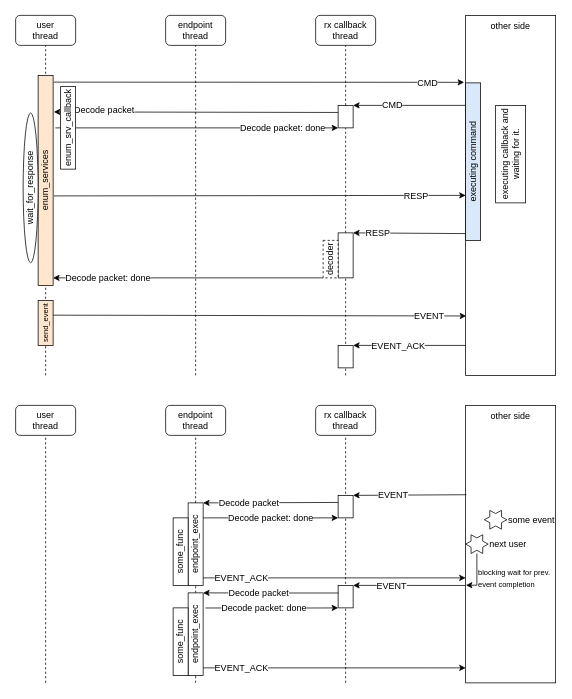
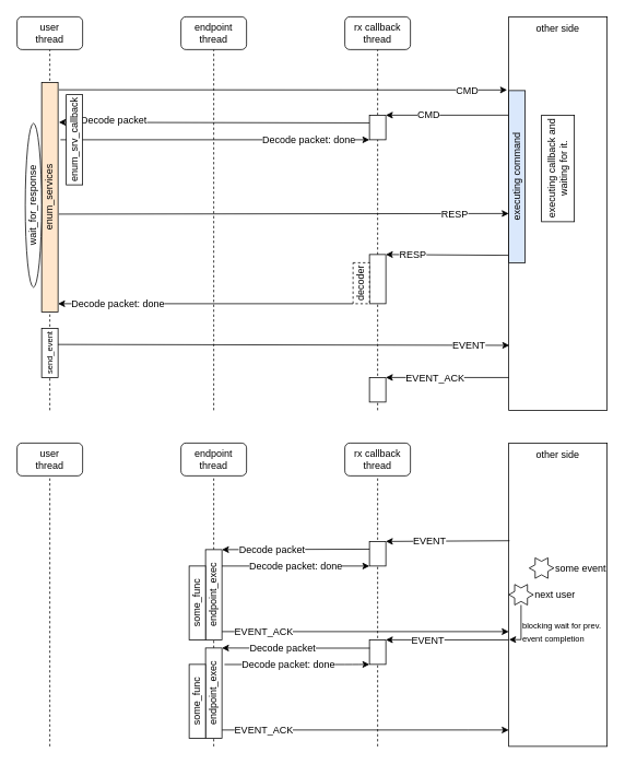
  <mxCell id="0" />
  <mxCell id="1" parent="0" />
  <mxCell id="2" value="user&lt;br&gt;thread" style="rounded=1;whiteSpace=wrap;html=1;" parent="1" vertex="1"><mxGeometry x="20" y="20" width="80" height="40" as="geometry" /></mxCell>
  <mxCell id="3" value="endpoint&lt;br&gt;thread" style="rounded=1;whiteSpace=wrap;html=1;" parent="1" vertex="1"><mxGeometry x="220" y="20" width="80" height="40" as="geometry" /></mxCell>
  <mxCell id="4" value="rx callback&lt;br&gt;thread" style="rounded=1;whiteSpace=wrap;html=1;" parent="1" vertex="1"><mxGeometry x="420" y="20" width="80" height="40" as="geometry" /></mxCell>
  <mxCell id="5" style="edgeStyle=none;rounded=0;orthogonalLoop=1;jettySize=auto;html=1;entryX=1;entryY=0;entryDx=0;entryDy=0;exitX=0.012;exitY=0.627;exitDx=0;exitDy=0;exitPerimeter=0;" parent="1" target="26" edge="1"><mxGeometry relative="1" as="geometry"><mxPoint x="621.44" y="310.96" as="sourcePoint" /></mxGeometry></mxCell>
  <mxCell id="6" value="RESP" style="text;html=1;align=center;verticalAlign=middle;resizable=0;points=[];labelBackgroundColor=#ffffff;" parent="5" vertex="1" connectable="0"><mxGeometry x="0.572" relative="1" as="geometry"><mxPoint as="offset" /></mxGeometry></mxCell>
  <mxCell id="7" value="other side" style="rounded=0;whiteSpace=wrap;html=1;verticalAlign=top;" parent="1" vertex="1"><mxGeometry x="620" y="20" width="120" height="480" as="geometry" /></mxCell>
  <mxCell id="8" value="" style="endArrow=none;dashed=1;html=1;entryX=0.5;entryY=1;entryDx=0;entryDy=0;" parent="1" target="2" edge="1"><mxGeometry width="50" height="50" relative="1" as="geometry"><mxPoint x="60" y="500" as="sourcePoint" /><mxPoint x="420" y="180" as="targetPoint" /></mxGeometry></mxCell>
  <mxCell id="9" value="" style="endArrow=none;dashed=1;html=1;entryX=0.5;entryY=1;entryDx=0;entryDy=0;" parent="1" target="3" edge="1"><mxGeometry width="50" height="50" relative="1" as="geometry"><mxPoint x="260" y="500" as="sourcePoint" /><mxPoint x="520" y="160" as="targetPoint" /></mxGeometry></mxCell>
  <mxCell id="10" value="" style="endArrow=none;dashed=1;html=1;entryX=0.5;entryY=1;entryDx=0;entryDy=0;" parent="1" source="18" target="4" edge="1"><mxGeometry width="50" height="50" relative="1" as="geometry"><mxPoint x="459.66" y="784.138" as="sourcePoint" /><mxPoint x="460" y="100" as="targetPoint" /></mxGeometry></mxCell>
  <mxCell id="11" style="rounded=0;orthogonalLoop=1;jettySize=auto;html=1;entryX=0;entryY=0.5;entryDx=0;entryDy=0;exitX=1.05;exitY=0.574;exitDx=0;exitDy=0;exitPerimeter=0;" parent="1" target="7" edge="1" source="13"><mxGeometry relative="1" as="geometry"><mxPoint x="620" y="294" as="targetPoint" /><mxPoint x="70" y="294" as="sourcePoint" /></mxGeometry></mxCell>
  <mxCell id="12" value="RESP" style="text;html=1;align=center;verticalAlign=middle;resizable=0;points=[];labelBackgroundColor=#ffffff;" parent="11" vertex="1" connectable="0"><mxGeometry x="0.759" relative="1" as="geometry"><mxPoint as="offset" /></mxGeometry></mxCell>
  <mxCell id="13" value="enum_services" style="rounded=0;whiteSpace=wrap;html=1;horizontal=0;fillColor=#ffe6cc;" parent="1" vertex="1"><mxGeometry x="50" y="100" width="20" height="280" as="geometry" /></mxCell>
  <mxCell id="14" value="" style="endArrow=classic;html=1;entryX=-0.017;entryY=0.186;entryDx=0;entryDy=0;entryPerimeter=0;" parent="1" target="7" edge="1"><mxGeometry width="50" height="50" relative="1" as="geometry"><mxPoint x="71" y="109" as="sourcePoint" /><mxPoint x="560" y="115" as="targetPoint" /></mxGeometry></mxCell>
  <mxCell id="15" value="CMD" style="text;html=1;align=center;verticalAlign=middle;resizable=0;points=[];labelBackgroundColor=#ffffff;" parent="14" vertex="1" connectable="0"><mxGeometry x="0.955" relative="1" as="geometry"><mxPoint x="-37.61" as="offset" /></mxGeometry></mxCell>
  <mxCell id="16" value="" style="endArrow=classic;html=1;entryX=1;entryY=0;entryDx=0;entryDy=0;exitX=0;exitY=0.25;exitDx=0;exitDy=0;" parent="1" source="7" target="18" edge="1"><mxGeometry width="50" height="50" relative="1" as="geometry"><mxPoint x="618" y="78" as="sourcePoint" /><mxPoint x="590" y="150" as="targetPoint" /></mxGeometry></mxCell>
  <mxCell id="17" value="CMD" style="text;html=1;align=center;verticalAlign=middle;resizable=0;points=[];labelBackgroundColor=#ffffff;" parent="16" vertex="1" connectable="0"><mxGeometry x="-0.31" y="2" relative="1" as="geometry"><mxPoint x="-46.92" y="-2.05" as="offset" /></mxGeometry></mxCell>
  <mxCell id="18" value="" style="rounded=0;whiteSpace=wrap;html=1;" parent="1" vertex="1"><mxGeometry x="450" y="140" width="20" height="30" as="geometry" /></mxCell>
  <mxCell id="19" value="" style="endArrow=none;dashed=1;html=1;entryX=0.5;entryY=1;entryDx=0;entryDy=0;" parent="1" source="26" target="18" edge="1"><mxGeometry width="50" height="50" relative="1" as="geometry"><mxPoint x="459.66" y="784.138" as="sourcePoint" /><mxPoint x="460" y="60" as="targetPoint" /></mxGeometry></mxCell>
  <mxCell id="20" value="" style="endArrow=classic;html=1;exitX=-0.003;exitY=0.315;exitDx=0;exitDy=0;exitPerimeter=0;entryX=1.05;entryY=0.174;entryDx=0;entryDy=0;entryPerimeter=0;" parent="1" source="18" target="13" edge="1"><mxGeometry width="50" height="50" relative="1" as="geometry"><mxPoint x="410" y="150" as="sourcePoint" /><mxPoint x="200" y="149" as="targetPoint" /></mxGeometry></mxCell>
  <mxCell id="21" value="Decode packet" style="text;html=1;align=center;verticalAlign=middle;resizable=0;points=[];labelBackgroundColor=#ffffff;" parent="20" vertex="1" connectable="0"><mxGeometry x="0.645" y="-2" relative="1" as="geometry"><mxPoint as="offset" /></mxGeometry></mxCell>
  <mxCell id="22" value="wait_for_response" style="ellipse;whiteSpace=wrap;html=1;horizontal=0;" parent="1" vertex="1"><mxGeometry x="30" y="150" width="20" height="200" as="geometry" /></mxCell>
  <mxCell id="23" value="" style="endArrow=classic;html=1;entryX=0;entryY=1;entryDx=0;entryDy=0;" parent="1" target="18" edge="1"><mxGeometry width="50" height="50" relative="1" as="geometry"><mxPoint x="73" y="170" as="sourcePoint" /><mxPoint x="449" y="460" as="targetPoint" /></mxGeometry></mxCell>
  <mxCell id="24" value="Decode packet: done" style="text;html=1;align=center;verticalAlign=middle;resizable=0;points=[];labelBackgroundColor=#ffffff;" parent="23" vertex="1" connectable="0"><mxGeometry x="0.601" y="1" relative="1" as="geometry"><mxPoint as="offset" /></mxGeometry></mxCell>
  <mxCell id="25" value="enum_srv_callback" style="rounded=0;whiteSpace=wrap;html=1;horizontal=0;" parent="1" vertex="1"><mxGeometry x="80" y="115" width="20" height="110" as="geometry" /></mxCell>
  <mxCell id="26" value="" style="rounded=0;whiteSpace=wrap;html=1;" parent="1" vertex="1"><mxGeometry x="450" y="310" width="20" height="60" as="geometry" /></mxCell>
  <mxCell id="27" value="" style="endArrow=none;dashed=1;html=1;entryX=0.5;entryY=1;entryDx=0;entryDy=0;" parent="1" target="26" edge="1"><mxGeometry width="50" height="50" relative="1" as="geometry"><mxPoint x="460" y="500" as="sourcePoint" /><mxPoint x="460" y="170" as="targetPoint" /></mxGeometry></mxCell>
  <mxCell id="28" value="" style="endArrow=classic;html=1;exitX=0;exitY=1;exitDx=0;exitDy=0;" parent="1" edge="1" source="69"><mxGeometry width="50" height="50" relative="1" as="geometry"><mxPoint x="70" y="340" as="sourcePoint" /><mxPoint x="70" y="370" as="targetPoint" /></mxGeometry></mxCell>
  <mxCell id="29" value="Decode packet: done" style="text;html=1;align=center;verticalAlign=middle;resizable=0;points=[];labelBackgroundColor=#ffffff;" parent="28" vertex="1" connectable="0"><mxGeometry x="0.601" y="1" relative="1" as="geometry"><mxPoint y="-1" as="offset" /></mxGeometry></mxCell>
  <mxCell id="30" value="user&lt;br&gt;thread" style="rounded=1;whiteSpace=wrap;html=1;" parent="1" vertex="1"><mxGeometry x="20" y="540" width="80" height="40" as="geometry" /></mxCell>
  <mxCell id="31" value="endpoint&lt;br&gt;thread" style="rounded=1;whiteSpace=wrap;html=1;" parent="1" vertex="1"><mxGeometry x="220" y="540" width="80" height="40" as="geometry" /></mxCell>
  <mxCell id="32" value="rx callback&lt;br&gt;thread" style="rounded=1;whiteSpace=wrap;html=1;" parent="1" vertex="1"><mxGeometry x="420" y="540" width="80" height="40" as="geometry" /></mxCell>
  <mxCell id="33" value="other side" style="rounded=0;whiteSpace=wrap;html=1;verticalAlign=top;" parent="1" vertex="1"><mxGeometry x="620" y="540" width="120" height="370" as="geometry" /></mxCell>
  <mxCell id="34" value="" style="endArrow=none;dashed=1;html=1;entryX=0.5;entryY=1;entryDx=0;entryDy=0;" parent="1" target="30" edge="1"><mxGeometry width="50" height="50" relative="1" as="geometry"><mxPoint x="60" y="910" as="sourcePoint" /><mxPoint x="420" y="700" as="targetPoint" /></mxGeometry></mxCell>
  <mxCell id="35" value="" style="endArrow=none;dashed=1;html=1;entryX=0.5;entryY=1;entryDx=0;entryDy=0;" parent="1" target="31" edge="1"><mxGeometry width="50" height="50" relative="1" as="geometry"><mxPoint x="260" y="910" as="sourcePoint" /><mxPoint x="520" y="680" as="targetPoint" /></mxGeometry></mxCell>
  <mxCell id="36" value="" style="endArrow=none;dashed=1;html=1;entryX=0.5;entryY=1;entryDx=0;entryDy=0;" parent="1" target="32" edge="1"><mxGeometry width="50" height="50" relative="1" as="geometry"><mxPoint x="460" y="910" as="sourcePoint" /><mxPoint x="460" y="620" as="targetPoint" /></mxGeometry></mxCell>
  <mxCell id="37" style="edgeStyle=elbowEdgeStyle;rounded=0;orthogonalLoop=1;jettySize=auto;html=1;" parent="1" source="39" target="33" edge="1"><mxGeometry relative="1" as="geometry"><Array as="points"><mxPoint x="350" y="770" /></Array></mxGeometry></mxCell>
  <mxCell id="38" value="EVENT_ACK" style="text;html=1;align=center;verticalAlign=middle;resizable=0;points=[];labelBackgroundColor=#ffffff;" parent="37" vertex="1" connectable="0"><mxGeometry x="-0.543" y="49" relative="1" as="geometry"><mxPoint x="-30" y="49.43" as="offset" /></mxGeometry></mxCell>
  <mxCell id="39" value="endpoint_exec" style="rounded=0;whiteSpace=wrap;html=1;horizontal=0;" parent="1" vertex="1"><mxGeometry x="250" y="670" width="20" height="110" as="geometry" /></mxCell>
  <mxCell id="40" value="" style="endArrow=classic;html=1;entryX=1;entryY=0;entryDx=0;entryDy=0;exitX=0.008;exitY=0.322;exitDx=0;exitDy=0;exitPerimeter=0;" parent="1" source="33" target="42" edge="1"><mxGeometry width="50" height="50" relative="1" as="geometry"><mxPoint x="618" y="598" as="sourcePoint" /><mxPoint x="590" y="670" as="targetPoint" /></mxGeometry></mxCell>
  <mxCell id="41" value="EVENT" style="text;html=1;align=center;verticalAlign=middle;resizable=0;points=[];labelBackgroundColor=#ffffff;" parent="40" vertex="1" connectable="0"><mxGeometry x="-0.31" y="2" relative="1" as="geometry"><mxPoint x="-46.92" y="-2.05" as="offset" /></mxGeometry></mxCell>
  <mxCell id="42" value="" style="rounded=0;whiteSpace=wrap;html=1;" parent="1" vertex="1"><mxGeometry x="450" y="660" width="20" height="30" as="geometry" /></mxCell>
  <mxCell id="43" value="" style="endArrow=classic;html=1;exitX=-0.003;exitY=0.315;exitDx=0;exitDy=0;exitPerimeter=0;entryX=1;entryY=0;entryDx=0;entryDy=0;" parent="1" source="42" target="39" edge="1"><mxGeometry width="50" height="50" relative="1" as="geometry"><mxPoint x="410" y="670" as="sourcePoint" /><mxPoint x="280" y="671" as="targetPoint" /></mxGeometry></mxCell>
  <mxCell id="44" value="Decode packet" style="text;html=1;align=center;verticalAlign=middle;resizable=0;points=[];labelBackgroundColor=#ffffff;" parent="43" vertex="1" connectable="0"><mxGeometry x="0.645" y="-2" relative="1" as="geometry"><mxPoint x="28.35" y="1.31" as="offset" /></mxGeometry></mxCell>
  <mxCell id="45" value="" style="endArrow=classic;html=1;entryX=0;entryY=1;entryDx=0;entryDy=0;" parent="1" target="42" edge="1"><mxGeometry width="50" height="50" relative="1" as="geometry"><mxPoint x="270" y="690" as="sourcePoint" /><mxPoint x="449" y="980" as="targetPoint" /></mxGeometry></mxCell>
  <mxCell id="46" value="Decode packet: done" style="text;html=1;align=center;verticalAlign=middle;resizable=0;points=[];labelBackgroundColor=#ffffff;" parent="45" vertex="1" connectable="0"><mxGeometry x="0.601" y="1" relative="1" as="geometry"><mxPoint x="-54.14" y="1" as="offset" /></mxGeometry></mxCell>
  <mxCell id="47" value="" style="endArrow=classic;html=1;entryX=1;entryY=0;entryDx=0;entryDy=0;exitX=-0.004;exitY=0.649;exitDx=0;exitDy=0;exitPerimeter=0;" parent="1" target="49" edge="1" source="33"><mxGeometry width="50" height="50" relative="1" as="geometry"><mxPoint x="620.96" y="730" as="sourcePoint" /><mxPoint x="590" y="740.86" as="targetPoint" /></mxGeometry></mxCell>
  <mxCell id="48" value="EVENT" style="text;html=1;align=center;verticalAlign=middle;resizable=0;points=[];labelBackgroundColor=#ffffff;" parent="47" vertex="1" connectable="0"><mxGeometry x="-0.31" y="2" relative="1" as="geometry"><mxPoint x="-46.92" y="-2.05" as="offset" /></mxGeometry></mxCell>
  <mxCell id="49" value="" style="rounded=0;whiteSpace=wrap;html=1;" parent="1" vertex="1"><mxGeometry x="450" y="780" width="20" height="30" as="geometry" /></mxCell>
  <mxCell id="50" value="" style="endArrow=classic;html=1;exitX=0.019;exitY=0.339;exitDx=0;exitDy=0;entryX=1;entryY=0;entryDx=0;entryDy=0;edgeStyle=elbowEdgeStyle;exitPerimeter=0;" parent="1" source="49" target="57" edge="1"><mxGeometry width="50" height="50" relative="1" as="geometry"><mxPoint x="410" y="740.86" as="sourcePoint" /><mxPoint x="270" y="740.86" as="targetPoint" /><Array as="points"><mxPoint x="360" y="783" /></Array></mxGeometry></mxCell>
  <mxCell id="51" value="Decode packet" style="text;html=1;align=center;verticalAlign=middle;resizable=0;points=[];labelBackgroundColor=#ffffff;" parent="50" vertex="1" connectable="0"><mxGeometry x="0.645" y="-2" relative="1" as="geometry"><mxPoint x="41.71" y="2" as="offset" /></mxGeometry></mxCell>
  <mxCell id="52" value="" style="endArrow=classic;html=1;entryX=0;entryY=1;entryDx=0;entryDy=0;exitX=1.157;exitY=0.183;exitDx=0;exitDy=0;exitPerimeter=0;edgeStyle=elbowEdgeStyle;" parent="1" source="57" target="49" edge="1"><mxGeometry width="50" height="50" relative="1" as="geometry"><mxPoint x="270" y="760.86" as="sourcePoint" /><mxPoint x="449" y="1050.86" as="targetPoint" /><Array as="points"><mxPoint x="430" y="790" /></Array></mxGeometry></mxCell>
  <mxCell id="53" value="Decode packet: done" style="text;html=1;align=center;verticalAlign=middle;resizable=0;points=[];labelBackgroundColor=#ffffff;" parent="52" vertex="1" connectable="0"><mxGeometry x="0.601" y="1" relative="1" as="geometry"><mxPoint x="-64.52" y="0.87" as="offset" /></mxGeometry></mxCell>
  <mxCell id="54" value="some_func" style="rounded=0;whiteSpace=wrap;html=1;horizontal=0;" parent="1" vertex="1"><mxGeometry x="230" y="690" width="20" height="90" as="geometry" /></mxCell>
  <mxCell id="55" style="edgeStyle=elbowEdgeStyle;rounded=0;orthogonalLoop=1;jettySize=auto;html=1;" parent="1" source="57" target="33" edge="1"><mxGeometry relative="1" as="geometry"><Array as="points"><mxPoint x="570" y="890" /></Array></mxGeometry></mxCell>
  <mxCell id="56" value="EVENT_ACK" style="text;html=1;align=center;verticalAlign=middle;resizable=0;points=[];labelBackgroundColor=#ffffff;" parent="55" vertex="1" connectable="0"><mxGeometry x="0.714" y="254" relative="1" as="geometry"><mxPoint x="-250" y="254" as="offset" /></mxGeometry></mxCell>
  <mxCell id="57" value="endpoint_exec" style="rounded=0;whiteSpace=wrap;html=1;horizontal=0;" parent="1" vertex="1"><mxGeometry x="250" y="790" width="20" height="110" as="geometry" /></mxCell>
  <mxCell id="58" value="some_func" style="rounded=0;whiteSpace=wrap;html=1;horizontal=0;" parent="1" vertex="1"><mxGeometry x="230" y="810" width="20" height="90" as="geometry" /></mxCell>
  <mxCell id="59" value="some event" style="verticalLabelPosition=middle;verticalAlign=middle;html=1;shape=mxgraph.basic.6_point_star;labelPosition=right;align=left;" vertex="1" parent="1"><mxGeometry x="645" y="680" width="30" height="25" as="geometry" /></mxCell>
  <mxCell id="60" style="edgeStyle=orthogonalEdgeStyle;rounded=0;orthogonalLoop=1;jettySize=auto;html=1;entryX=0.003;entryY=0.648;entryDx=0;entryDy=0;entryPerimeter=0;" edge="1" parent="1" source="62" target="33"><mxGeometry relative="1" as="geometry"><Array as="points"><mxPoint x="635" y="780" /></Array></mxGeometry></mxCell>
  <mxCell id="61" value="&lt;font style=&quot;font-size: 10px&quot;&gt;blocking wait for prev.&lt;br&gt;event completion&amp;nbsp;&lt;/font&gt;" style="text;html=1;align=left;verticalAlign=middle;resizable=0;points=[];labelBackgroundColor=#ffffff;" vertex="1" connectable="0" parent="60"><mxGeometry x="-0.541" relative="1" as="geometry"><mxPoint y="19.36" as="offset" /></mxGeometry></mxCell>
  <mxCell id="62" value="next user" style="verticalLabelPosition=middle;verticalAlign=middle;html=1;shape=mxgraph.basic.6_point_star;labelPosition=right;align=left;" vertex="1" parent="1"><mxGeometry x="620" y="712.5" width="30" height="25" as="geometry" /></mxCell>
- <mxCell id="63" value="&lt;font style=&quot;font-size: 10px&quot;&gt;send_event&lt;/font&gt;" style="rounded=0;whiteSpace=wrap;html=1;horizontal=0;fillColor=#ffe6cc;" vertex="1" parent="1"><mxGeometry x="50" y="400" width="20" height="60" as="geometry" /></mxCell>
+ <mxCell id="63" value="&lt;font style=&quot;font-size: 10px&quot;&gt;send_event&lt;/font&gt;" style="rounded=0;whiteSpace=wrap;html=1;horizontal=0;" vertex="1" parent="1"><mxGeometry x="50" y="400" width="20" height="60" as="geometry" /></mxCell>
  <mxCell id="64" value="" style="endArrow=classic;html=1;exitX=1.053;exitY=0.048;exitDx=0;exitDy=0;exitPerimeter=0;entryX=0.006;entryY=0.835;entryDx=0;entryDy=0;entryPerimeter=0;" edge="1" parent="1" target="7"><mxGeometry width="50" height="50" relative="1" as="geometry"><mxPoint x="70" y="419.71" as="sourcePoint" /><mxPoint x="618.94" y="419.73" as="targetPoint" /></mxGeometry></mxCell>
  <mxCell id="65" value="EVENT" style="text;html=1;align=center;verticalAlign=middle;resizable=0;points=[];labelBackgroundColor=#ffffff;" vertex="1" connectable="0" parent="64"><mxGeometry x="0.955" relative="1" as="geometry"><mxPoint x="-37.61" as="offset" /></mxGeometry></mxCell>
  <mxCell id="66" style="edgeStyle=none;rounded=0;orthogonalLoop=1;jettySize=auto;html=1;entryX=1;entryY=0;entryDx=0;entryDy=0;exitX=0;exitY=0.811;exitDx=0;exitDy=0;exitPerimeter=0;" edge="1" parent="1" target="68"><mxGeometry relative="1" as="geometry"><mxPoint x="620" y="460.07" as="sourcePoint" /></mxGeometry></mxCell>
  <mxCell id="67" value="EVENT_ACK" style="text;html=1;align=center;verticalAlign=middle;resizable=0;points=[];labelBackgroundColor=#ffffff;" vertex="1" connectable="0" parent="66"><mxGeometry x="0.572" relative="1" as="geometry"><mxPoint x="27.93" y="-0.01" as="offset" /></mxGeometry></mxCell>
  <mxCell id="68" value="" style="rounded=0;whiteSpace=wrap;html=1;" vertex="1" parent="1"><mxGeometry x="450" y="460" width="20" height="30" as="geometry" /></mxCell>
  <mxCell id="69" value="decoder" style="rounded=0;whiteSpace=wrap;html=1;horizontal=0;dashed=1;" vertex="1" parent="1"><mxGeometry x="430" y="320" width="20" height="50" as="geometry" /></mxCell>
  <mxCell id="70" value="executing command" style="rounded=0;whiteSpace=wrap;html=1;horizontal=0;fillColor=#dae8fc;" vertex="1" parent="1"><mxGeometry x="620" y="110" width="20" height="210" as="geometry" /></mxCell>
  <mxCell id="71" value="executing callback and waiting for it." style="rounded=0;whiteSpace=wrap;html=1;horizontal=0;" vertex="1" parent="1"><mxGeometry x="660" y="140" width="40" height="130" as="geometry" /></mxCell>
